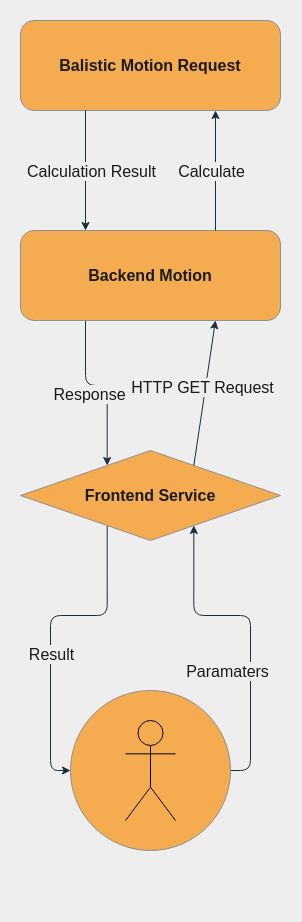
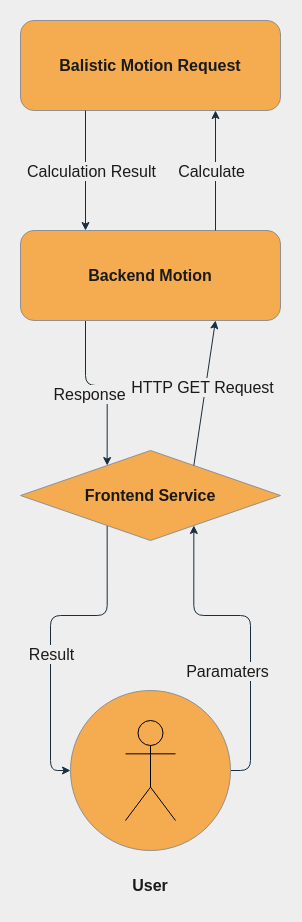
  <mxCell id="0" />
  <mxCell id="1" parent="0" />
  <mxCell id="2" value="&lt;font style=&quot;font-size: 16px;&quot;&gt;&lt;b&gt;Balistic Motion Request&lt;/b&gt;&lt;/font&gt;" style="rounded=1;whiteSpace=wrap;html=1;fillColor=#F5AB50;strokeColor=#909090;fontColor=#1A1A1A;" vertex="1" parent="1"><mxGeometry x="20" y="20" width="260" height="90" as="geometry" /></mxCell>
  <mxCell id="3" style="edgeStyle=orthogonalEdgeStyle;rounded=1;orthogonalLoop=1;jettySize=auto;html=1;exitX=0.25;exitY=1;exitDx=0;exitDy=0;entryX=0.25;entryY=0;entryDx=0;entryDy=0;fontSize=16;labelBackgroundColor=#EEEEEE;strokeColor=#182E3E;fontColor=#1A1A1A;" edge="1" parent="1" source="5" target="8"><mxGeometry relative="1" as="geometry" /></mxCell>
  <mxCell id="4" value="Response" style="edgeLabel;html=1;align=center;verticalAlign=middle;resizable=0;points=[];fontSize=16;rounded=1;labelBackgroundColor=#EEEEEE;fontColor=#1A1A1A;" vertex="1" connectable="0" parent="3"><mxGeometry x="-0.16" y="-3" relative="1" as="geometry"><mxPoint x="-2" y="5" as="offset" /></mxGeometry></mxCell>
  <mxCell id="5" value="&lt;font style=&quot;font-size: 16px;&quot;&gt;&lt;b&gt;Backend Motion&lt;br&gt;&lt;/b&gt;&lt;/font&gt;" style="rounded=1;whiteSpace=wrap;html=1;fillColor=#F5AB50;strokeColor=#909090;fontColor=#1A1A1A;" vertex="1" parent="1"><mxGeometry x="20" y="230" width="260" height="90" as="geometry" /></mxCell>
  <mxCell id="6" style="edgeStyle=orthogonalEdgeStyle;rounded=1;orthogonalLoop=1;jettySize=auto;html=1;exitX=0.25;exitY=1;exitDx=0;exitDy=0;entryX=0;entryY=0.5;entryDx=0;entryDy=0;fontSize=16;labelBackgroundColor=#EEEEEE;strokeColor=#182E3E;fontColor=#1A1A1A;" edge="1" parent="1" source="8" target="17"><mxGeometry relative="1" as="geometry" /></mxCell>
  <mxCell id="7" value="Result" style="edgeLabel;html=1;align=center;verticalAlign=middle;resizable=0;points=[];fontSize=16;rounded=1;labelBackgroundColor=#EEEEEE;fontColor=#1A1A1A;" vertex="1" connectable="0" parent="6"><mxGeometry x="0.106" y="-3" relative="1" as="geometry"><mxPoint x="3" y="7" as="offset" /></mxGeometry></mxCell>
  <mxCell id="8" value="&lt;font style=&quot;font-size: 16px;&quot;&gt;&lt;b&gt;Frontend Service&lt;br&gt;&lt;/b&gt;&lt;/font&gt;" style="rhombus;whiteSpace=wrap;html=1;fillColor=#F5AB50;strokeColor=#909090;fontColor=#1A1A1A;" vertex="1" parent="1"><mxGeometry x="20" y="450" width="260" height="90" as="geometry" /></mxCell>
  <mxCell id="9" value="" style="endArrow=classic;html=1;rounded=1;fontSize=16;entryX=0.75;entryY=1;entryDx=0;entryDy=0;exitX=0.75;exitY=0;exitDx=0;exitDy=0;labelBackgroundColor=#EEEEEE;strokeColor=#182E3E;fontColor=#1A1A1A;" edge="1" parent="1" source="5" target="2"><mxGeometry width="50" height="50" relative="1" as="geometry"><mxPoint x="170" y="170" as="sourcePoint" /><mxPoint x="220" y="120" as="targetPoint" /></mxGeometry></mxCell>
  <mxCell id="10" value="Calculate" style="edgeLabel;html=1;align=center;verticalAlign=middle;resizable=0;points=[];fontSize=16;rounded=1;labelBackgroundColor=#EEEEEE;fontColor=#1A1A1A;" vertex="1" connectable="0" parent="9"><mxGeometry x="0.167" y="-2" relative="1" as="geometry"><mxPoint x="-7" y="10" as="offset" /></mxGeometry></mxCell>
  <mxCell id="11" value="" style="endArrow=classic;html=1;rounded=1;fontSize=16;entryX=0.25;entryY=0;entryDx=0;entryDy=0;exitX=0.25;exitY=1;exitDx=0;exitDy=0;labelBackgroundColor=#EEEEEE;strokeColor=#182E3E;fontColor=#1A1A1A;" edge="1" parent="1" source="2" target="5"><mxGeometry width="50" height="50" relative="1" as="geometry"><mxPoint x="30" y="160" as="sourcePoint" /><mxPoint x="80" y="110" as="targetPoint" /></mxGeometry></mxCell>
  <mxCell id="12" value="Calculation Result" style="edgeLabel;html=1;align=center;verticalAlign=middle;resizable=0;points=[];fontSize=16;rounded=1;labelBackgroundColor=#EEEEEE;fontColor=#1A1A1A;" vertex="1" connectable="0" parent="11"><mxGeometry x="-0.217" relative="1" as="geometry"><mxPoint x="5" y="13" as="offset" /></mxGeometry></mxCell>
  <mxCell id="13" value="" style="endArrow=classic;html=1;rounded=1;fontSize=16;entryX=0.75;entryY=1;entryDx=0;entryDy=0;exitX=0.75;exitY=0;exitDx=0;exitDy=0;labelBackgroundColor=#EEEEEE;strokeColor=#182E3E;fontColor=#1A1A1A;" edge="1" parent="1" source="8" target="5"><mxGeometry width="50" height="50" relative="1" as="geometry"><mxPoint x="225" y="440" as="sourcePoint" /><mxPoint x="225" y="320" as="targetPoint" /></mxGeometry></mxCell>
  <mxCell id="14" value="HTTP GET Request" style="edgeLabel;html=1;align=center;verticalAlign=middle;resizable=0;points=[];fontSize=16;rounded=1;labelBackgroundColor=#EEEEEE;fontColor=#1A1A1A;" vertex="1" connectable="0" parent="13"><mxGeometry x="0.167" y="-2" relative="1" as="geometry"><mxPoint x="-7" y="6" as="offset" /></mxGeometry></mxCell>
  <mxCell id="15" style="edgeStyle=orthogonalEdgeStyle;rounded=1;orthogonalLoop=1;jettySize=auto;html=1;entryX=0.75;entryY=1;entryDx=0;entryDy=0;fontSize=16;exitX=1;exitY=0.5;exitDx=0;exitDy=0;labelBackgroundColor=#EEEEEE;strokeColor=#182E3E;fontColor=#1A1A1A;" edge="1" parent="1" source="17" target="8"><mxGeometry relative="1" as="geometry" /></mxCell>
  <mxCell id="16" value="Paramaters" style="edgeLabel;html=1;align=center;verticalAlign=middle;resizable=0;points=[];fontSize=16;rounded=1;labelBackgroundColor=#EEEEEE;fontColor=#1A1A1A;" vertex="1" connectable="0" parent="15"><mxGeometry x="0.325" y="-2" relative="1" as="geometry"><mxPoint x="14" y="57" as="offset" /></mxGeometry></mxCell>
  <mxCell id="17" value="" style="ellipse;whiteSpace=wrap;html=1;aspect=fixed;fontSize=16;rounded=1;fillColor=#F5AB50;strokeColor=#909090;fontColor=#1A1A1A;" vertex="1" parent="1"><mxGeometry x="70" y="690" width="160" height="160" as="geometry" /></mxCell>
  <mxCell id="18" value="" style="shape=umlActor;verticalLabelPosition=bottom;verticalAlign=top;html=1;outlineConnect=0;fontSize=16;rounded=1;fillColor=none;" vertex="1" parent="1"><mxGeometry x="125" y="720" width="50" height="100" as="geometry" /></mxCell>
+ <mxCell id="19" value="&lt;b&gt;User&lt;/b&gt;" style="text;html=1;strokeColor=none;fillColor=none;align=center;verticalAlign=middle;whiteSpace=wrap;rounded=1;fontSize=16;fontColor=#1A1A1A;" vertex="1" parent="1"><mxGeometry x="120" y="870" width="60" height="30" as="geometry" /></mxCell>
